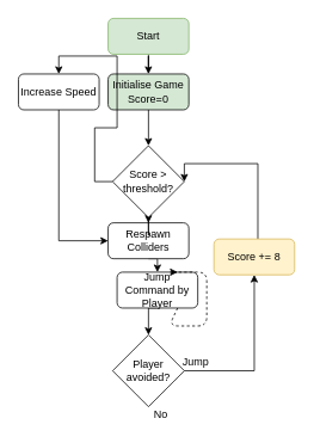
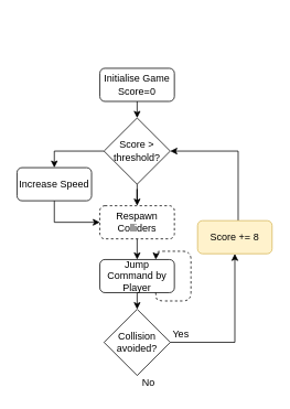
  <mxCell id="0" />
  <mxCell id="1" parent="0" />
- <mxCell id="2" style="edgeStyle=orthogonalEdgeStyle;rounded=0;orthogonalLoop=1;jettySize=auto;html=1;" parent="1" source="3" target="5" edge="1"><mxGeometry relative="1" as="geometry" /></mxCell>
- <mxCell id="3" value="Start" style="rounded=1;whiteSpace=wrap;html=1;fillColor=#d5e8d4;strokeColor=#82b366;" parent="1" vertex="1"><mxGeometry x="120" y="20" width="90" height="40" as="geometry" /></mxCell>
  <mxCell id="4" style="edgeStyle=orthogonalEdgeStyle;rounded=0;orthogonalLoop=1;jettySize=auto;html=1;exitX=0.5;exitY=1;exitDx=0;exitDy=0;entryX=0.5;entryY=0;entryDx=0;entryDy=0;" edge="1" parent="1" source="5" target="19"><mxGeometry relative="1" as="geometry" /></mxCell>
- <mxCell id="5" value="Initialise Game&lt;br&gt;Score=0" style="rounded=1;whiteSpace=wrap;html=1;fillColor=#d5e8d4;" parent="1" vertex="1"><mxGeometry x="120" y="82" width="90" height="40" as="geometry" /></mxCell>
+ <mxCell id="5" value="Initialise Game&lt;br&gt;Score=0" style="rounded=1;whiteSpace=wrap;html=1;" parent="1" vertex="1"><mxGeometry x="120" y="82" width="90" height="40" as="geometry" /></mxCell>
  <mxCell id="6" style="edgeStyle=orthogonalEdgeStyle;rounded=0;orthogonalLoop=1;jettySize=auto;html=1;exitX=1;exitY=0.5;exitDx=0;exitDy=0;entryX=0.5;entryY=1;entryDx=0;entryDy=0;" parent="1" source="7" target="11" edge="1"><mxGeometry relative="1" as="geometry" /></mxCell>
- <mxCell id="7" value="Player avoided?" style="rhombus;whiteSpace=wrap;html=1;" parent="1" vertex="1"><mxGeometry x="125" y="373" width="80" height="80" as="geometry" /></mxCell>
+ <mxCell id="7" value="Collision avoided?" style="rhombus;whiteSpace=wrap;html=1;" parent="1" vertex="1"><mxGeometry x="125" y="373" width="80" height="80" as="geometry" /></mxCell>
  <mxCell id="8" style="edgeStyle=orthogonalEdgeStyle;rounded=0;orthogonalLoop=1;jettySize=auto;html=1;exitX=0.5;exitY=1;exitDx=0;exitDy=0;entryX=0.5;entryY=0;entryDx=0;entryDy=0;" parent="1" source="9" target="15" edge="1"><mxGeometry relative="1" as="geometry" /></mxCell>
- <mxCell id="9" value="Respawn Colliders" style="rounded=1;whiteSpace=wrap;html=1;" parent="1" vertex="1"><mxGeometry x="120" y="248" width="90" height="40" as="geometry" /></mxCell>
+ <mxCell id="9" value="Respawn Colliders" style="rounded=1;whiteSpace=wrap;html=1;dashed=1;" parent="1" vertex="1"><mxGeometry x="120" y="248" width="90" height="40" as="geometry" /></mxCell>
  <mxCell id="10" style="edgeStyle=orthogonalEdgeStyle;rounded=0;orthogonalLoop=1;jettySize=auto;html=1;entryX=1;entryY=0.5;entryDx=0;entryDy=0;" parent="1" source="11" target="19" edge="1"><mxGeometry relative="1" as="geometry"><Array as="points"><mxPoint x="287" y="182" /></Array></mxGeometry></mxCell>
  <mxCell id="11" value="Score += 8" style="rounded=1;whiteSpace=wrap;html=1;fillColor=#fff2cc;strokeColor=#d6b656;" parent="1" vertex="1"><mxGeometry x="238" y="266" width="90" height="40" as="geometry" /></mxCell>
- <mxCell id="12" value="Jump" style="text;html=1;strokeColor=none;fillColor=none;align=center;verticalAlign=middle;whiteSpace=wrap;rounded=0;" parent="1" vertex="1"><mxGeometry x="198" y="394" width="40" height="20" as="geometry" /></mxCell>
+ <mxCell id="12" value="Yes" style="text;html=1;strokeColor=none;fillColor=none;align=center;verticalAlign=middle;whiteSpace=wrap;rounded=0;" parent="1" vertex="1"><mxGeometry x="198" y="394" width="40" height="20" as="geometry" /></mxCell>
  <mxCell id="13" value="No" style="text;html=1;strokeColor=none;fillColor=none;align=center;verticalAlign=middle;whiteSpace=wrap;rounded=0;" parent="1" vertex="1"><mxGeometry x="159" y="452" width="40" height="20" as="geometry" /></mxCell>
  <mxCell id="14" style="edgeStyle=orthogonalEdgeStyle;rounded=0;orthogonalLoop=1;jettySize=auto;html=1;exitX=0.5;exitY=1;exitDx=0;exitDy=0;entryX=0.5;entryY=0;entryDx=0;entryDy=0;" parent="1" source="15" target="7" edge="1"><mxGeometry relative="1" as="geometry" /></mxCell>
- <mxCell id="15" value="Jump Command by Player" style="rounded=1;whiteSpace=wrap;html=1;" parent="1" vertex="1"><mxGeometry x="130" y="303" width="90" height="40" as="geometry" /></mxCell>
+ <mxCell id="15" value="Jump Command by Player" style="rounded=1;whiteSpace=wrap;html=1;" parent="1" vertex="1"><mxGeometry x="120" y="313" width="90" height="40" as="geometry" /></mxCell>
  <mxCell id="16" value="" style="endArrow=classic;dashed=1;html=1;exitX=0.75;exitY=1;exitDx=0;exitDy=0;entryX=0.75;entryY=0;entryDx=0;entryDy=0;" parent="1" source="15" target="15" edge="1"><mxGeometry width="50" height="50" relative="1" as="geometry"><mxPoint x="440" y="343" as="sourcePoint" /><mxPoint x="490" y="293" as="targetPoint" /><Array as="points"><mxPoint x="188" y="363" /><mxPoint x="230" y="363" /><mxPoint x="230" y="333" /><mxPoint x="230" y="303" /><mxPoint x="188" y="303" /></Array></mxGeometry></mxCell>
  <mxCell id="17" style="edgeStyle=orthogonalEdgeStyle;rounded=0;orthogonalLoop=1;jettySize=auto;html=1;entryX=0.5;entryY=0;entryDx=0;entryDy=0;" edge="1" parent="1" source="19" target="9"><mxGeometry relative="1" as="geometry" /></mxCell>
  <mxCell id="18" style="edgeStyle=orthogonalEdgeStyle;rounded=0;orthogonalLoop=1;jettySize=auto;html=1;entryX=0.5;entryY=0;entryDx=0;entryDy=0;" edge="1" parent="1" source="19" target="21"><mxGeometry relative="1" as="geometry" /></mxCell>
- <mxCell id="19" value="Score &amp;gt; threshold?" style="rhombus;whiteSpace=wrap;html=1;" vertex="1" parent="1"><mxGeometry x="125" y="162" width="80" height="80" as="geometry" /></mxCell>
+ <mxCell id="19" value="Score &amp;gt; threshold?" style="rhombus;whiteSpace=wrap;html=1;" vertex="1" parent="1"><mxGeometry x="125" y="142" width="80" height="80" as="geometry" /></mxCell>
  <mxCell id="20" style="edgeStyle=orthogonalEdgeStyle;rounded=0;orthogonalLoop=1;jettySize=auto;html=1;exitX=0.5;exitY=1;exitDx=0;exitDy=0;entryX=0;entryY=0.5;entryDx=0;entryDy=0;" edge="1" parent="1" source="21" target="9"><mxGeometry relative="1" as="geometry" /></mxCell>
- <mxCell id="21" value="Increase Speed" style="rounded=1;whiteSpace=wrap;html=1;" vertex="1" parent="1"><mxGeometry x="20" y="82" width="90" height="40" as="geometry" /></mxCell>
+ <mxCell id="21" value="Increase Speed" style="rounded=1;whiteSpace=wrap;html=1;" vertex="1" parent="1"><mxGeometry x="20" y="202" width="90" height="40" as="geometry" /></mxCell>
